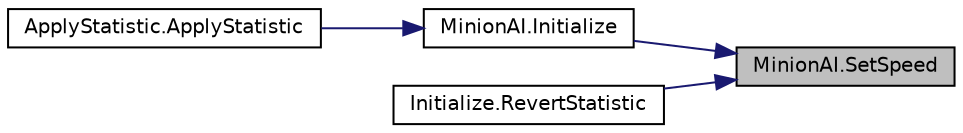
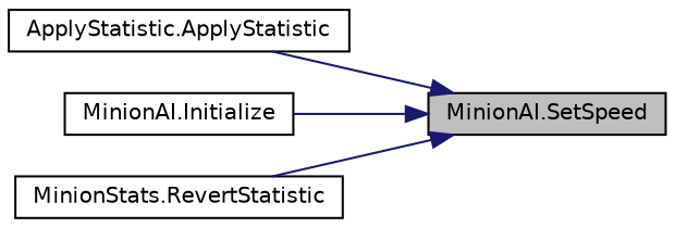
  digraph {
    rankdir=RL
    node [color=black fillcolor=white fontname=Helvetica fontsize=10 shape=record style=filled]
    edge [color=midnightblue dir=back fontname=Helvetica fontsize=10 labelfontname=Helvetica labelfontsize=10 style=solid]
    n1 [fillcolor=grey75 fontcolor=black height=0.2 label="MinionAI.SetSpeed" width=0.4]
    n2 [height=0.2 label="ApplyStatistic.ApplyStatistic" width=0.4]
    n3 [height=0.2 label="MinionAI.Initialize" width=0.4]
-   n4 [height=0.2 label="Initialize.RevertStatistic" width=0.4]
-   n3 -> n2
+   n4 [height=0.2 label="MinionStats.RevertStatistic" width=0.4]
+   n1 -> n2
    n1 -> n3
    n1 -> n4
  }
